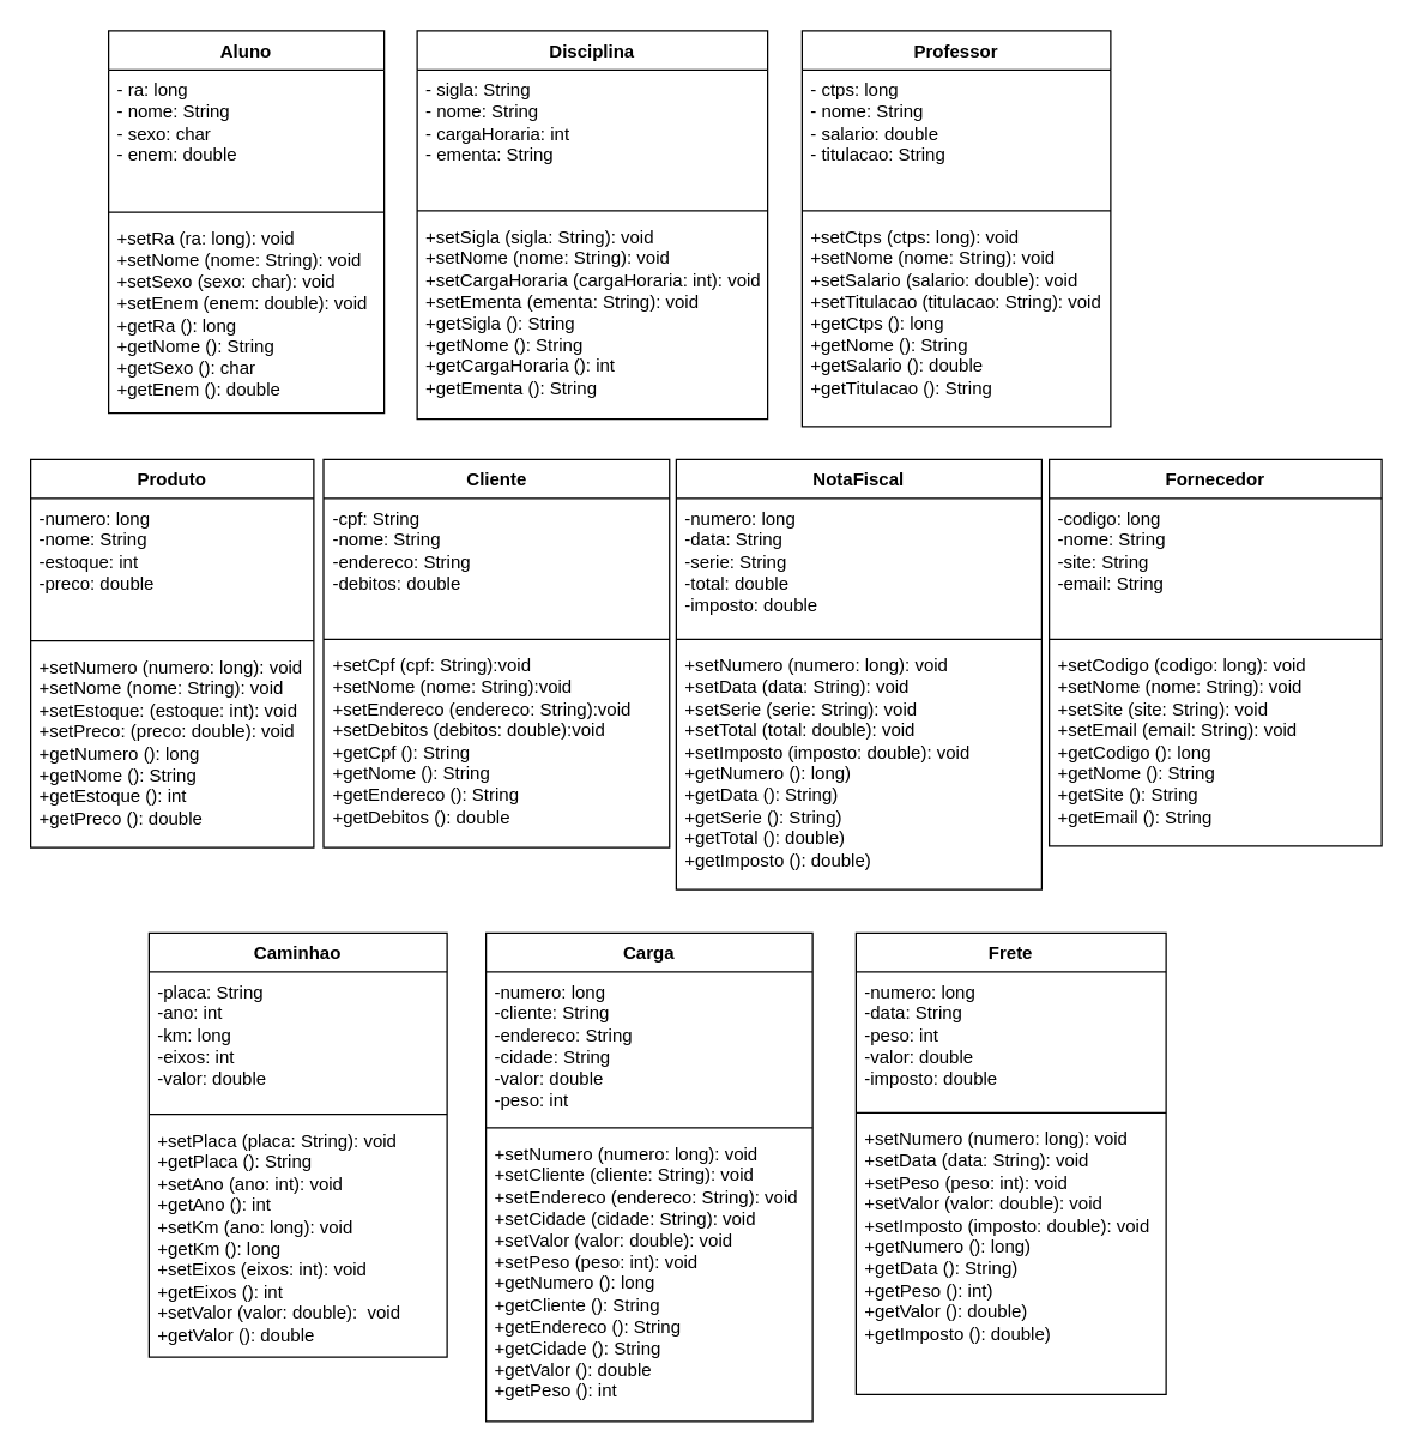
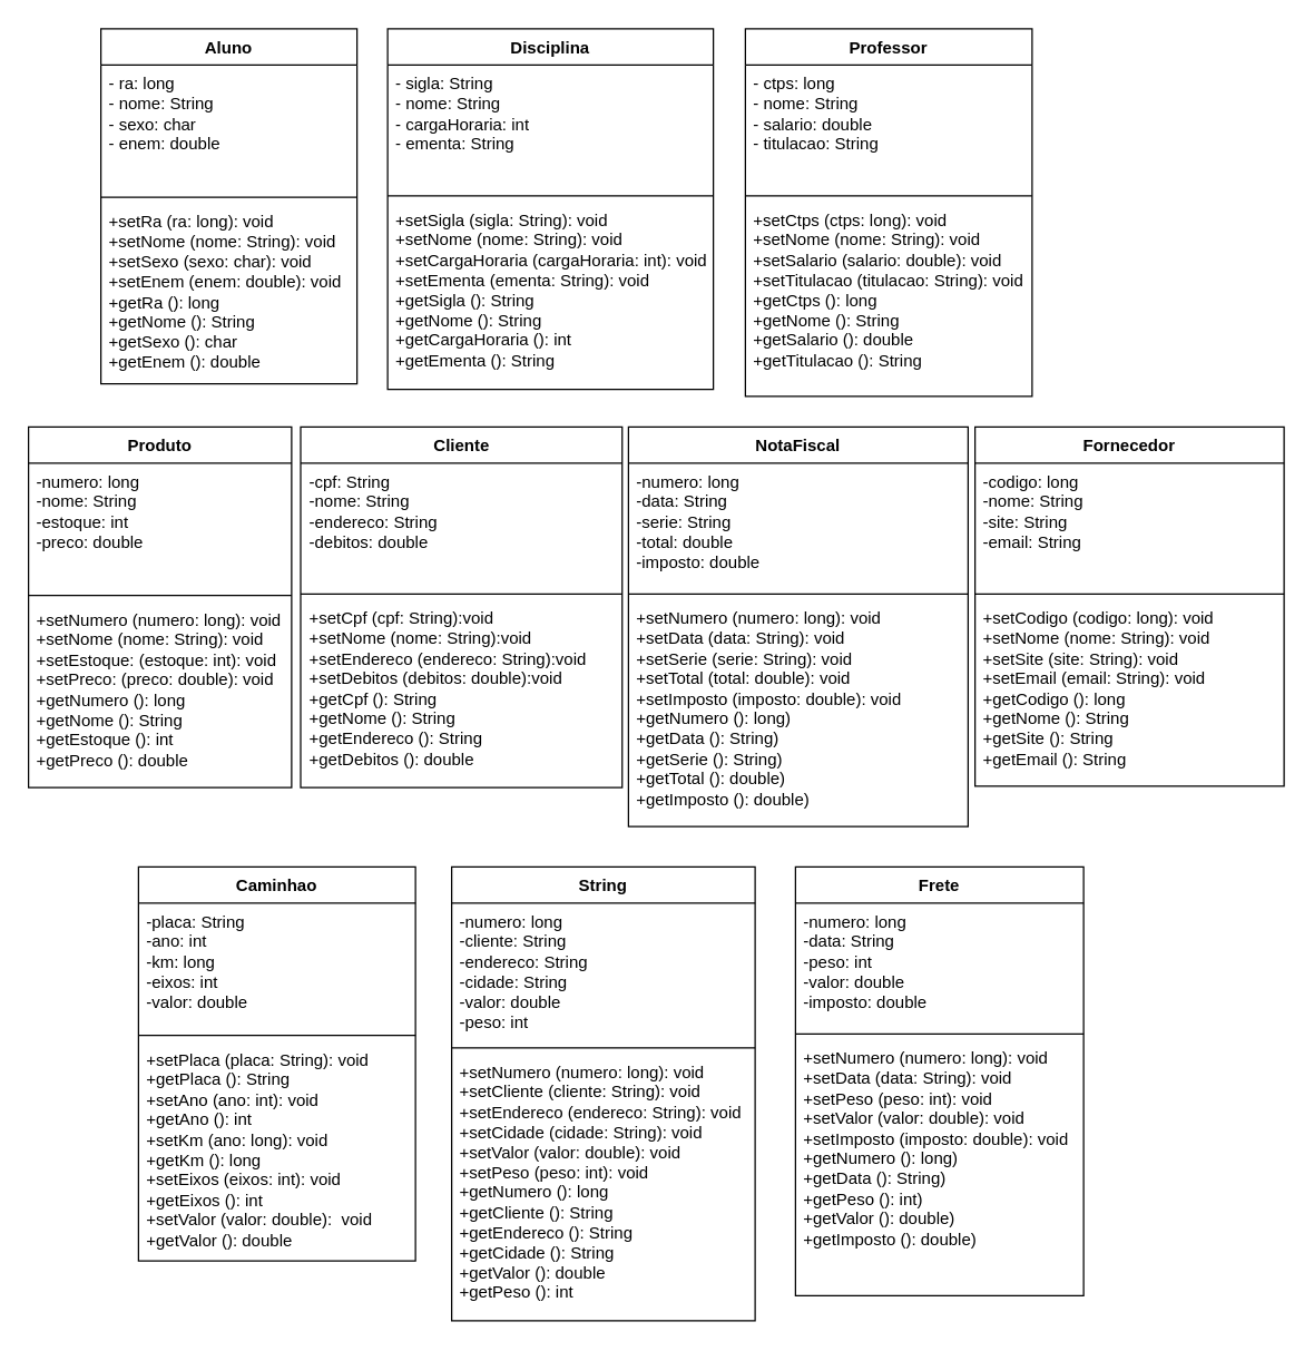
  <mxCell id="0" />
  <mxCell id="1" parent="0" />
  <mxCell id="2" value="Disciplina" style="swimlane;fontStyle=1;align=center;verticalAlign=top;childLayout=stackLayout;horizontal=1;startSize=26;horizontalStack=0;resizeParent=1;resizeParentMax=0;resizeLast=0;collapsible=1;marginBottom=0;whiteSpace=wrap;html=1;" vertex="1" parent="1"><mxGeometry x="278" y="20" width="234" height="259" as="geometry" /></mxCell>
  <mxCell id="3" value="- sigla: String&lt;br&gt;- nome: String&lt;br&gt;- cargaHoraria: int&lt;br&gt;- ementa: String" style="text;strokeColor=none;fillColor=none;align=left;verticalAlign=top;spacingLeft=4;spacingRight=4;overflow=hidden;rotatable=0;points=[[0,0.5],[1,0.5]];portConstraint=eastwest;whiteSpace=wrap;html=1;" vertex="1" parent="2"><mxGeometry y="26" width="234" height="90" as="geometry" /></mxCell>
  <mxCell id="4" value="" style="line;strokeWidth=1;fillColor=none;align=left;verticalAlign=middle;spacingTop=-1;spacingLeft=3;spacingRight=3;rotatable=0;labelPosition=right;points=[];portConstraint=eastwest;strokeColor=inherit;" vertex="1" parent="2"><mxGeometry y="116" width="234" height="8" as="geometry" /></mxCell>
  <mxCell id="5" value="+setSigla (sigla: String): void&lt;br&gt;+setNome (nome: String): void&lt;br&gt;+setCargaHoraria (cargaHoraria: int): void&lt;br&gt;+setEmenta (ementa: String): void&lt;br&gt;+getSigla (): String&lt;br style=&quot;border-color: var(--border-color);&quot;&gt;+getNome (): String&lt;br style=&quot;border-color: var(--border-color);&quot;&gt;+getCargaHoraria (): int&lt;br style=&quot;border-color: var(--border-color);&quot;&gt;+getEmenta (): String&lt;br style=&quot;border-color: var(--border-color);&quot;&gt;" style="text;strokeColor=none;fillColor=none;align=left;verticalAlign=top;spacingLeft=4;spacingRight=4;overflow=hidden;rotatable=0;points=[[0,0.5],[1,0.5]];portConstraint=eastwest;whiteSpace=wrap;html=1;" vertex="1" parent="2"><mxGeometry y="124" width="234" height="135" as="geometry" /></mxCell>
  <mxCell id="6" value="Aluno" style="swimlane;fontStyle=1;align=center;verticalAlign=top;childLayout=stackLayout;horizontal=1;startSize=26;horizontalStack=0;resizeParent=1;resizeParentMax=0;resizeLast=0;collapsible=1;marginBottom=0;whiteSpace=wrap;html=1;" vertex="1" parent="1"><mxGeometry x="72" y="20" width="184" height="255" as="geometry" /></mxCell>
  <mxCell id="7" value="- ra: long&lt;br&gt;- nome: String&lt;br&gt;- sexo: char&lt;br&gt;- enem: double" style="text;strokeColor=none;fillColor=none;align=left;verticalAlign=top;spacingLeft=4;spacingRight=4;overflow=hidden;rotatable=0;points=[[0,0.5],[1,0.5]];portConstraint=eastwest;whiteSpace=wrap;html=1;" vertex="1" parent="6"><mxGeometry y="26" width="184" height="91" as="geometry" /></mxCell>
  <mxCell id="8" value="" style="line;strokeWidth=1;fillColor=none;align=left;verticalAlign=middle;spacingTop=-1;spacingLeft=3;spacingRight=3;rotatable=0;labelPosition=right;points=[];portConstraint=eastwest;strokeColor=inherit;" vertex="1" parent="6"><mxGeometry y="117" width="184" height="8" as="geometry" /></mxCell>
  <mxCell id="9" value="+setRa (ra: long): void&lt;br style=&quot;border-color: var(--border-color);&quot;&gt;+setNome (nome: String): void&lt;br style=&quot;border-color: var(--border-color);&quot;&gt;+setSexo (sexo: char): void&lt;br style=&quot;border-color: var(--border-color);&quot;&gt;+setEnem (enem: double): void&lt;br&gt;+getRa (): long&lt;br style=&quot;border-color: var(--border-color);&quot;&gt;+getNome (): String&lt;br style=&quot;border-color: var(--border-color);&quot;&gt;+getSexo (): char&lt;br style=&quot;border-color: var(--border-color);&quot;&gt;+getEnem (): double" style="text;strokeColor=none;fillColor=none;align=left;verticalAlign=top;spacingLeft=4;spacingRight=4;overflow=hidden;rotatable=0;points=[[0,0.5],[1,0.5]];portConstraint=eastwest;whiteSpace=wrap;html=1;" vertex="1" parent="6"><mxGeometry y="125" width="184" height="130" as="geometry" /></mxCell>
  <mxCell id="10" value="Professor" style="swimlane;fontStyle=1;align=center;verticalAlign=top;childLayout=stackLayout;horizontal=1;startSize=26;horizontalStack=0;resizeParent=1;resizeParentMax=0;resizeLast=0;collapsible=1;marginBottom=0;whiteSpace=wrap;html=1;" vertex="1" parent="1"><mxGeometry x="535" y="20" width="206" height="264" as="geometry" /></mxCell>
  <mxCell id="11" value="- ctps: long&lt;br&gt;- nome: String&lt;br&gt;- salario: double&lt;br&gt;- titulacao: String" style="text;strokeColor=none;fillColor=none;align=left;verticalAlign=top;spacingLeft=4;spacingRight=4;overflow=hidden;rotatable=0;points=[[0,0.5],[1,0.5]];portConstraint=eastwest;whiteSpace=wrap;html=1;" vertex="1" parent="10"><mxGeometry y="26" width="206" height="90" as="geometry" /></mxCell>
  <mxCell id="12" value="" style="line;strokeWidth=1;fillColor=none;align=left;verticalAlign=middle;spacingTop=-1;spacingLeft=3;spacingRight=3;rotatable=0;labelPosition=right;points=[];portConstraint=eastwest;strokeColor=inherit;" vertex="1" parent="10"><mxGeometry y="116" width="206" height="8" as="geometry" /></mxCell>
  <mxCell id="13" value="+setCtps (ctps: long): void&lt;br style=&quot;border-color: var(--border-color);&quot;&gt;+setNome (nome: String): void&lt;br style=&quot;border-color: var(--border-color);&quot;&gt;+setSalario (salario: double): void&lt;br style=&quot;border-color: var(--border-color);&quot;&gt;+setTitulacao (titulacao: String): void&lt;br&gt;+getCtps (): long&lt;br style=&quot;border-color: var(--border-color);&quot;&gt;+getNome (): String&lt;br style=&quot;border-color: var(--border-color);&quot;&gt;+getSalario (): double&lt;br style=&quot;border-color: var(--border-color);&quot;&gt;+getTitulacao (): String" style="text;strokeColor=none;fillColor=none;align=left;verticalAlign=top;spacingLeft=4;spacingRight=4;overflow=hidden;rotatable=0;points=[[0,0.5],[1,0.5]];portConstraint=eastwest;whiteSpace=wrap;html=1;" vertex="1" parent="10"><mxGeometry y="124" width="206" height="140" as="geometry" /></mxCell>
  <mxCell id="14" value="Cliente" style="swimlane;fontStyle=1;align=center;verticalAlign=top;childLayout=stackLayout;horizontal=1;startSize=26;horizontalStack=0;resizeParent=1;resizeParentMax=0;resizeLast=0;collapsible=1;marginBottom=0;whiteSpace=wrap;html=1;" vertex="1" parent="1"><mxGeometry x="215.5" y="306" width="231" height="259" as="geometry" /></mxCell>
  <mxCell id="15" value="-cpf: String&lt;br&gt;-nome: String&lt;br&gt;-endereco: String&lt;br&gt;-debitos: double" style="text;strokeColor=none;fillColor=none;align=left;verticalAlign=top;spacingLeft=4;spacingRight=4;overflow=hidden;rotatable=0;points=[[0,0.5],[1,0.5]];portConstraint=eastwest;whiteSpace=wrap;html=1;" vertex="1" parent="14"><mxGeometry y="26" width="231" height="90" as="geometry" /></mxCell>
  <mxCell id="16" value="" style="line;strokeWidth=1;fillColor=none;align=left;verticalAlign=middle;spacingTop=-1;spacingLeft=3;spacingRight=3;rotatable=0;labelPosition=right;points=[];portConstraint=eastwest;strokeColor=inherit;" vertex="1" parent="14"><mxGeometry y="116" width="231" height="8" as="geometry" /></mxCell>
  <mxCell id="17" value="+setCpf (cpf: String):void&lt;br&gt;+setNome (nome: String):void&lt;br&gt;+setEndereco (endereco: String):void&lt;br&gt;+setDebitos (debitos: double):void&lt;br&gt;+getCpf (): String&lt;br style=&quot;border-color: var(--border-color);&quot;&gt;+getNome (): String&lt;br style=&quot;border-color: var(--border-color);&quot;&gt;+getEndereco (): String&lt;br style=&quot;border-color: var(--border-color);&quot;&gt;+getDebitos (): double" style="text;strokeColor=none;fillColor=none;align=left;verticalAlign=top;spacingLeft=4;spacingRight=4;overflow=hidden;rotatable=0;points=[[0,0.5],[1,0.5]];portConstraint=eastwest;whiteSpace=wrap;html=1;" vertex="1" parent="14"><mxGeometry y="124" width="231" height="135" as="geometry" /></mxCell>
  <mxCell id="18" value="Produto" style="swimlane;fontStyle=1;align=center;verticalAlign=top;childLayout=stackLayout;horizontal=1;startSize=26;horizontalStack=0;resizeParent=1;resizeParentMax=0;resizeLast=0;collapsible=1;marginBottom=0;whiteSpace=wrap;html=1;" vertex="1" parent="1"><mxGeometry x="20" y="306" width="189" height="259" as="geometry" /></mxCell>
  <mxCell id="19" value="-numero: long&lt;br&gt;-nome: String&lt;br&gt;-estoque: int&lt;br&gt;-preco: double" style="text;strokeColor=none;fillColor=none;align=left;verticalAlign=top;spacingLeft=4;spacingRight=4;overflow=hidden;rotatable=0;points=[[0,0.5],[1,0.5]];portConstraint=eastwest;whiteSpace=wrap;html=1;" vertex="1" parent="18"><mxGeometry y="26" width="189" height="91" as="geometry" /></mxCell>
  <mxCell id="20" value="" style="line;strokeWidth=1;fillColor=none;align=left;verticalAlign=middle;spacingTop=-1;spacingLeft=3;spacingRight=3;rotatable=0;labelPosition=right;points=[];portConstraint=eastwest;strokeColor=inherit;" vertex="1" parent="18"><mxGeometry y="117" width="189" height="8" as="geometry" /></mxCell>
  <mxCell id="21" value="+setNumero (numero: long): void&lt;br&gt;+setNome (nome: String): void&lt;br&gt;+setEstoque: (estoque: int): void&lt;br&gt;+setPreco: (preco: double): void&lt;br&gt;+getNumero (): long&lt;br&gt;+getNome (): String&lt;br&gt;+getEstoque (): int&lt;br&gt;+getPreco (): double" style="text;strokeColor=none;fillColor=none;align=left;verticalAlign=top;spacingLeft=4;spacingRight=4;overflow=hidden;rotatable=0;points=[[0,0.5],[1,0.5]];portConstraint=eastwest;whiteSpace=wrap;html=1;" vertex="1" parent="18"><mxGeometry y="125" width="189" height="134" as="geometry" /></mxCell>
  <mxCell id="22" value="NotaFiscal" style="swimlane;fontStyle=1;align=center;verticalAlign=top;childLayout=stackLayout;horizontal=1;startSize=26;horizontalStack=0;resizeParent=1;resizeParentMax=0;resizeLast=0;collapsible=1;marginBottom=0;whiteSpace=wrap;html=1;" vertex="1" parent="1"><mxGeometry x="451" y="306" width="244" height="287" as="geometry" /></mxCell>
  <mxCell id="23" value="-numero: long&lt;br&gt;-data: String&lt;br&gt;-serie: String&lt;br&gt;-total: double&lt;br&gt;-imposto: double" style="text;strokeColor=none;fillColor=none;align=left;verticalAlign=top;spacingLeft=4;spacingRight=4;overflow=hidden;rotatable=0;points=[[0,0.5],[1,0.5]];portConstraint=eastwest;whiteSpace=wrap;html=1;" vertex="1" parent="22"><mxGeometry y="26" width="244" height="90" as="geometry" /></mxCell>
  <mxCell id="24" value="" style="line;strokeWidth=1;fillColor=none;align=left;verticalAlign=middle;spacingTop=-1;spacingLeft=3;spacingRight=3;rotatable=0;labelPosition=right;points=[];portConstraint=eastwest;strokeColor=inherit;" vertex="1" parent="22"><mxGeometry y="116" width="244" height="8" as="geometry" /></mxCell>
  <mxCell id="25" value="+setNumero (numero: long): void&lt;br&gt;+setData (data: String): void&lt;br&gt;+setSerie (serie: String): void&lt;br&gt;+setTotal (total: double): void&lt;br&gt;+setImposto (imposto: double): void&lt;br&gt;+getNumero (): long)&lt;br style=&quot;border-color: var(--border-color);&quot;&gt;+getData (): String)&lt;br style=&quot;border-color: var(--border-color);&quot;&gt;+getSerie (): String)&lt;br style=&quot;border-color: var(--border-color);&quot;&gt;+getTotal (): double)&lt;br style=&quot;border-color: var(--border-color);&quot;&gt;+getImposto (): double)" style="text;strokeColor=none;fillColor=none;align=left;verticalAlign=top;spacingLeft=4;spacingRight=4;overflow=hidden;rotatable=0;points=[[0,0.5],[1,0.5]];portConstraint=eastwest;whiteSpace=wrap;html=1;" vertex="1" parent="22"><mxGeometry y="124" width="244" height="163" as="geometry" /></mxCell>
  <mxCell id="26" value="Fornecedor" style="swimlane;fontStyle=1;align=center;verticalAlign=top;childLayout=stackLayout;horizontal=1;startSize=26;horizontalStack=0;resizeParent=1;resizeParentMax=0;resizeLast=0;collapsible=1;marginBottom=0;whiteSpace=wrap;html=1;" vertex="1" parent="1"><mxGeometry x="700" y="306" width="222" height="258" as="geometry" /></mxCell>
  <mxCell id="27" value="-codigo: long&lt;br&gt;-nome: String&lt;br&gt;-site: String&lt;br&gt;-email: String" style="text;strokeColor=none;fillColor=none;align=left;verticalAlign=top;spacingLeft=4;spacingRight=4;overflow=hidden;rotatable=0;points=[[0,0.5],[1,0.5]];portConstraint=eastwest;whiteSpace=wrap;html=1;" vertex="1" parent="26"><mxGeometry y="26" width="222" height="90" as="geometry" /></mxCell>
  <mxCell id="28" value="" style="line;strokeWidth=1;fillColor=none;align=left;verticalAlign=middle;spacingTop=-1;spacingLeft=3;spacingRight=3;rotatable=0;labelPosition=right;points=[];portConstraint=eastwest;strokeColor=inherit;" vertex="1" parent="26"><mxGeometry y="116" width="222" height="8" as="geometry" /></mxCell>
  <mxCell id="29" value="+setCodigo (codigo: long): void&lt;br style=&quot;border-color: var(--border-color);&quot;&gt;+setNome (nome: String): void&lt;br style=&quot;border-color: var(--border-color);&quot;&gt;+setSite (site: String): void&lt;br style=&quot;border-color: var(--border-color);&quot;&gt;+setEmail (email: String): void&lt;br&gt;+getCodigo (): long&lt;br style=&quot;border-color: var(--border-color);&quot;&gt;+getNome (): String&lt;br style=&quot;border-color: var(--border-color);&quot;&gt;+getSite (): String&lt;br style=&quot;border-color: var(--border-color);&quot;&gt;+getEmail (): String" style="text;strokeColor=none;fillColor=none;align=left;verticalAlign=top;spacingLeft=4;spacingRight=4;overflow=hidden;rotatable=0;points=[[0,0.5],[1,0.5]];portConstraint=eastwest;whiteSpace=wrap;html=1;" vertex="1" parent="26"><mxGeometry y="124" width="222" height="134" as="geometry" /></mxCell>
- <mxCell id="30" value="Carga" style="swimlane;fontStyle=1;align=center;verticalAlign=top;childLayout=stackLayout;horizontal=1;startSize=26;horizontalStack=0;resizeParent=1;resizeParentMax=0;resizeLast=0;collapsible=1;marginBottom=0;whiteSpace=wrap;html=1;" vertex="1" parent="1"><mxGeometry x="324" y="622" width="218" height="326" as="geometry" /></mxCell>
+ <mxCell id="30" value="String" style="swimlane;fontStyle=1;align=center;verticalAlign=top;childLayout=stackLayout;horizontal=1;startSize=26;horizontalStack=0;resizeParent=1;resizeParentMax=0;resizeLast=0;collapsible=1;marginBottom=0;whiteSpace=wrap;html=1;" vertex="1" parent="1"><mxGeometry x="324" y="622" width="218" height="326" as="geometry" /></mxCell>
  <mxCell id="31" value="-numero: long&lt;br&gt;-cliente: String&lt;br&gt;-endereco: String&lt;br&gt;-cidade: String&lt;br&gt;-valor: double&lt;br&gt;-peso: int" style="text;strokeColor=none;fillColor=none;align=left;verticalAlign=top;spacingLeft=4;spacingRight=4;overflow=hidden;rotatable=0;points=[[0,0.5],[1,0.5]];portConstraint=eastwest;whiteSpace=wrap;html=1;" vertex="1" parent="30"><mxGeometry y="26" width="218" height="100" as="geometry" /></mxCell>
  <mxCell id="32" value="" style="line;strokeWidth=1;fillColor=none;align=left;verticalAlign=middle;spacingTop=-1;spacingLeft=3;spacingRight=3;rotatable=0;labelPosition=right;points=[];portConstraint=eastwest;strokeColor=inherit;" vertex="1" parent="30"><mxGeometry y="126" width="218" height="8" as="geometry" /></mxCell>
  <mxCell id="33" value="+setNumero (numero: long): void&lt;br&gt;+setCliente (cliente: String): void&lt;br&gt;+setEndereco (endereco: String): void&lt;br&gt;+setCidade (cidade: String): void&lt;br&gt;+setValor (valor: double): void&lt;br&gt;+setPeso (peso: int): void&lt;br&gt;+getNumero (): long&lt;br style=&quot;border-color: var(--border-color);&quot;&gt;+getCliente (): String&lt;br style=&quot;border-color: var(--border-color);&quot;&gt;+getEndereco (): String&lt;br style=&quot;border-color: var(--border-color);&quot;&gt;+getCidade (): String&lt;br style=&quot;border-color: var(--border-color);&quot;&gt;+getValor (): double&lt;br style=&quot;border-color: var(--border-color);&quot;&gt;+getPeso (): int" style="text;strokeColor=none;fillColor=none;align=left;verticalAlign=top;spacingLeft=4;spacingRight=4;overflow=hidden;rotatable=0;points=[[0,0.5],[1,0.5]];portConstraint=eastwest;whiteSpace=wrap;html=1;" vertex="1" parent="30"><mxGeometry y="134" width="218" height="192" as="geometry" /></mxCell>
  <mxCell id="34" value="Caminhao" style="swimlane;fontStyle=1;align=center;verticalAlign=top;childLayout=stackLayout;horizontal=1;startSize=26;horizontalStack=0;resizeParent=1;resizeParentMax=0;resizeLast=0;collapsible=1;marginBottom=0;whiteSpace=wrap;html=1;" vertex="1" parent="1"><mxGeometry x="99" y="622" width="199" height="283" as="geometry" /></mxCell>
  <mxCell id="35" value="-placa: String&lt;br&gt;-ano: int&lt;br&gt;-km: long&lt;br&gt;-eixos: int&lt;br&gt;-valor: double" style="text;strokeColor=none;fillColor=none;align=left;verticalAlign=top;spacingLeft=4;spacingRight=4;overflow=hidden;rotatable=0;points=[[0,0.5],[1,0.5]];portConstraint=eastwest;whiteSpace=wrap;html=1;" vertex="1" parent="34"><mxGeometry y="26" width="199" height="91" as="geometry" /></mxCell>
  <mxCell id="36" value="" style="line;strokeWidth=1;fillColor=none;align=left;verticalAlign=middle;spacingTop=-1;spacingLeft=3;spacingRight=3;rotatable=0;labelPosition=right;points=[];portConstraint=eastwest;strokeColor=inherit;" vertex="1" parent="34"><mxGeometry y="117" width="199" height="8" as="geometry" /></mxCell>
  <mxCell id="37" value="+setPlaca (placa: String): void&lt;br&gt;+getPlaca (): String&lt;br&gt;+setAno (ano: int): void&lt;br&gt;+getAno (): int&lt;br&gt;+setKm (ano: long): void&lt;br&gt;+getKm (): long&lt;br&gt;+setEixos (eixos: int): void&lt;br&gt;+getEixos (): int&lt;br&gt;+setValor (valor: double):&amp;nbsp; void&lt;br&gt;+getValor (): double" style="text;strokeColor=none;fillColor=none;align=left;verticalAlign=top;spacingLeft=4;spacingRight=4;overflow=hidden;rotatable=0;points=[[0,0.5],[1,0.5]];portConstraint=eastwest;whiteSpace=wrap;html=1;" vertex="1" parent="34"><mxGeometry y="125" width="199" height="158" as="geometry" /></mxCell>
  <mxCell id="38" value="Frete" style="swimlane;fontStyle=1;align=center;verticalAlign=top;childLayout=stackLayout;horizontal=1;startSize=26;horizontalStack=0;resizeParent=1;resizeParentMax=0;resizeLast=0;collapsible=1;marginBottom=0;whiteSpace=wrap;html=1;" vertex="1" parent="1"><mxGeometry x="571" y="622" width="207" height="308" as="geometry" /></mxCell>
  <mxCell id="39" value="-numero: long&lt;br&gt;-data: String&lt;br&gt;-peso: int&lt;br&gt;-valor: double&lt;br&gt;-imposto: double" style="text;strokeColor=none;fillColor=none;align=left;verticalAlign=top;spacingLeft=4;spacingRight=4;overflow=hidden;rotatable=0;points=[[0,0.5],[1,0.5]];portConstraint=eastwest;whiteSpace=wrap;html=1;" vertex="1" parent="38"><mxGeometry y="26" width="207" height="90" as="geometry" /></mxCell>
  <mxCell id="40" value="" style="line;strokeWidth=1;fillColor=none;align=left;verticalAlign=middle;spacingTop=-1;spacingLeft=3;spacingRight=3;rotatable=0;labelPosition=right;points=[];portConstraint=eastwest;strokeColor=inherit;" vertex="1" parent="38"><mxGeometry y="116" width="207" height="8" as="geometry" /></mxCell>
  <mxCell id="41" value="+setNumero (numero: long): void&lt;br&gt;+setData (data: String): void&lt;br&gt;+setPeso (peso: int): void&lt;br&gt;+setValor (valor: double): void&lt;br&gt;+setImposto (imposto: double): void&lt;br&gt;+getNumero (): long)&lt;br style=&quot;border-color: var(--border-color);&quot;&gt;+getData (): String)&lt;br style=&quot;border-color: var(--border-color);&quot;&gt;+getPeso (): int)&lt;br style=&quot;border-color: var(--border-color);&quot;&gt;+getValor (): double)&lt;br style=&quot;border-color: var(--border-color);&quot;&gt;+getImposto (): double)" style="text;strokeColor=none;fillColor=none;align=left;verticalAlign=top;spacingLeft=4;spacingRight=4;overflow=hidden;rotatable=0;points=[[0,0.5],[1,0.5]];portConstraint=eastwest;whiteSpace=wrap;html=1;" vertex="1" parent="38"><mxGeometry y="124" width="207" height="184" as="geometry" /></mxCell>
